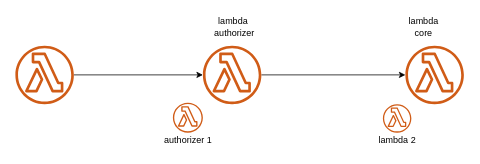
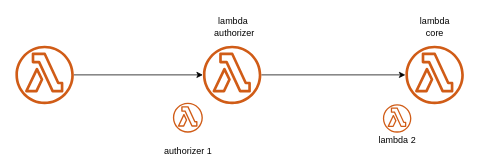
  <mxCell id="0" />
  <mxCell id="1" parent="0" />
  <mxCell id="2" value="" style="outlineConnect=0;fontColor=#232F3E;gradientColor=none;fillColor=#D05C17;strokeColor=none;dashed=0;verticalLabelPosition=bottom;verticalAlign=top;align=center;html=1;fontSize=12;fontStyle=0;aspect=fixed;pointerEvents=1;shape=mxgraph.aws4.lambda_function;" vertex="1" parent="1"><mxGeometry x="230" y="136" width="40" height="40" as="geometry" /></mxCell>
  <mxCell id="3" style="edgeStyle=orthogonalEdgeStyle;rounded=0;orthogonalLoop=1;jettySize=auto;html=1;" edge="1" parent="1" source="4" target="6"><mxGeometry relative="1" as="geometry" /></mxCell>
  <mxCell id="4" value="" style="outlineConnect=0;fontColor=#232F3E;gradientColor=none;fillColor=#D05C17;strokeColor=none;dashed=0;verticalLabelPosition=bottom;verticalAlign=top;align=center;html=1;fontSize=12;fontStyle=0;aspect=fixed;pointerEvents=1;shape=mxgraph.aws4.lambda_function;" vertex="1" parent="1"><mxGeometry x="20" y="60" width="78" height="78" as="geometry" /></mxCell>
  <mxCell id="5" style="edgeStyle=orthogonalEdgeStyle;rounded=0;orthogonalLoop=1;jettySize=auto;html=1;" edge="1" parent="1" source="6" target="7"><mxGeometry relative="1" as="geometry" /></mxCell>
  <mxCell id="6" value="" style="outlineConnect=0;fontColor=#232F3E;gradientColor=none;fillColor=#D05C17;strokeColor=none;dashed=0;verticalLabelPosition=bottom;verticalAlign=top;align=center;html=1;fontSize=12;fontStyle=0;aspect=fixed;pointerEvents=1;shape=mxgraph.aws4.lambda_function;" vertex="1" parent="1"><mxGeometry x="270" y="60" width="78" height="78" as="geometry" /></mxCell>
  <mxCell id="7" value="" style="outlineConnect=0;fontColor=#232F3E;gradientColor=none;fillColor=#D05C17;strokeColor=none;dashed=0;verticalLabelPosition=bottom;verticalAlign=top;align=center;html=1;fontSize=12;fontStyle=0;aspect=fixed;pointerEvents=1;shape=mxgraph.aws4.lambda_function;" vertex="1" parent="1"><mxGeometry x="540" y="60" width="78" height="78" as="geometry" /></mxCell>
  <mxCell id="8" value="" style="outlineConnect=0;fontColor=#232F3E;gradientColor=none;fillColor=#D05C17;strokeColor=none;dashed=0;verticalLabelPosition=bottom;verticalAlign=top;align=center;html=1;fontSize=12;fontStyle=0;aspect=fixed;pointerEvents=1;shape=mxgraph.aws4.lambda_function;" vertex="1" parent="1"><mxGeometry x="510" y="138" width="38" height="38" as="geometry" /></mxCell>
  <mxCell id="9" value="lambda&lt;br&gt;&amp;nbsp;authorizer" style="text;html=1;align=center;verticalAlign=middle;resizable=0;points=[];autosize=1;" vertex="1" parent="1"><mxGeometry x="270" y="20" width="80" height="30" as="geometry" /></mxCell>
- <mxCell id="10" value="authorizer 1" style="text;html=1;align=center;verticalAlign=middle;resizable=0;points=[];autosize=1;" vertex="1" parent="1"><mxGeometry x="210" y="176" width="80" height="20" as="geometry" /></mxCell>
+ <mxCell id="10" value="authorizer 1" style="text;html=1;align=center;verticalAlign=middle;resizable=0;points=[];autosize=1;" vertex="1" parent="1"><mxGeometry x="210" y="191" width="80" height="20" as="geometry" /></mxCell>
  <mxCell id="11" value="lambda 2" style="text;html=1;align=center;verticalAlign=middle;resizable=0;points=[];autosize=1;" vertex="1" parent="1"><mxGeometry x="489" y="176" width="80" height="20" as="geometry" /></mxCell>
- <mxCell id="12" value="lambda &lt;br&gt;core" style="text;html=1;align=center;verticalAlign=middle;resizable=0;points=[];autosize=1;" vertex="1" parent="1"><mxGeometry x="539" y="20" width="50" height="30" as="geometry" /></mxCell>
+ <mxCell id="12" value="lambda &lt;br&gt;core" style="text;html=1;align=center;verticalAlign=middle;resizable=0;points=[];autosize=1;" vertex="1" parent="1"><mxGeometry x="554" y="20" width="50" height="30" as="geometry" /></mxCell>
